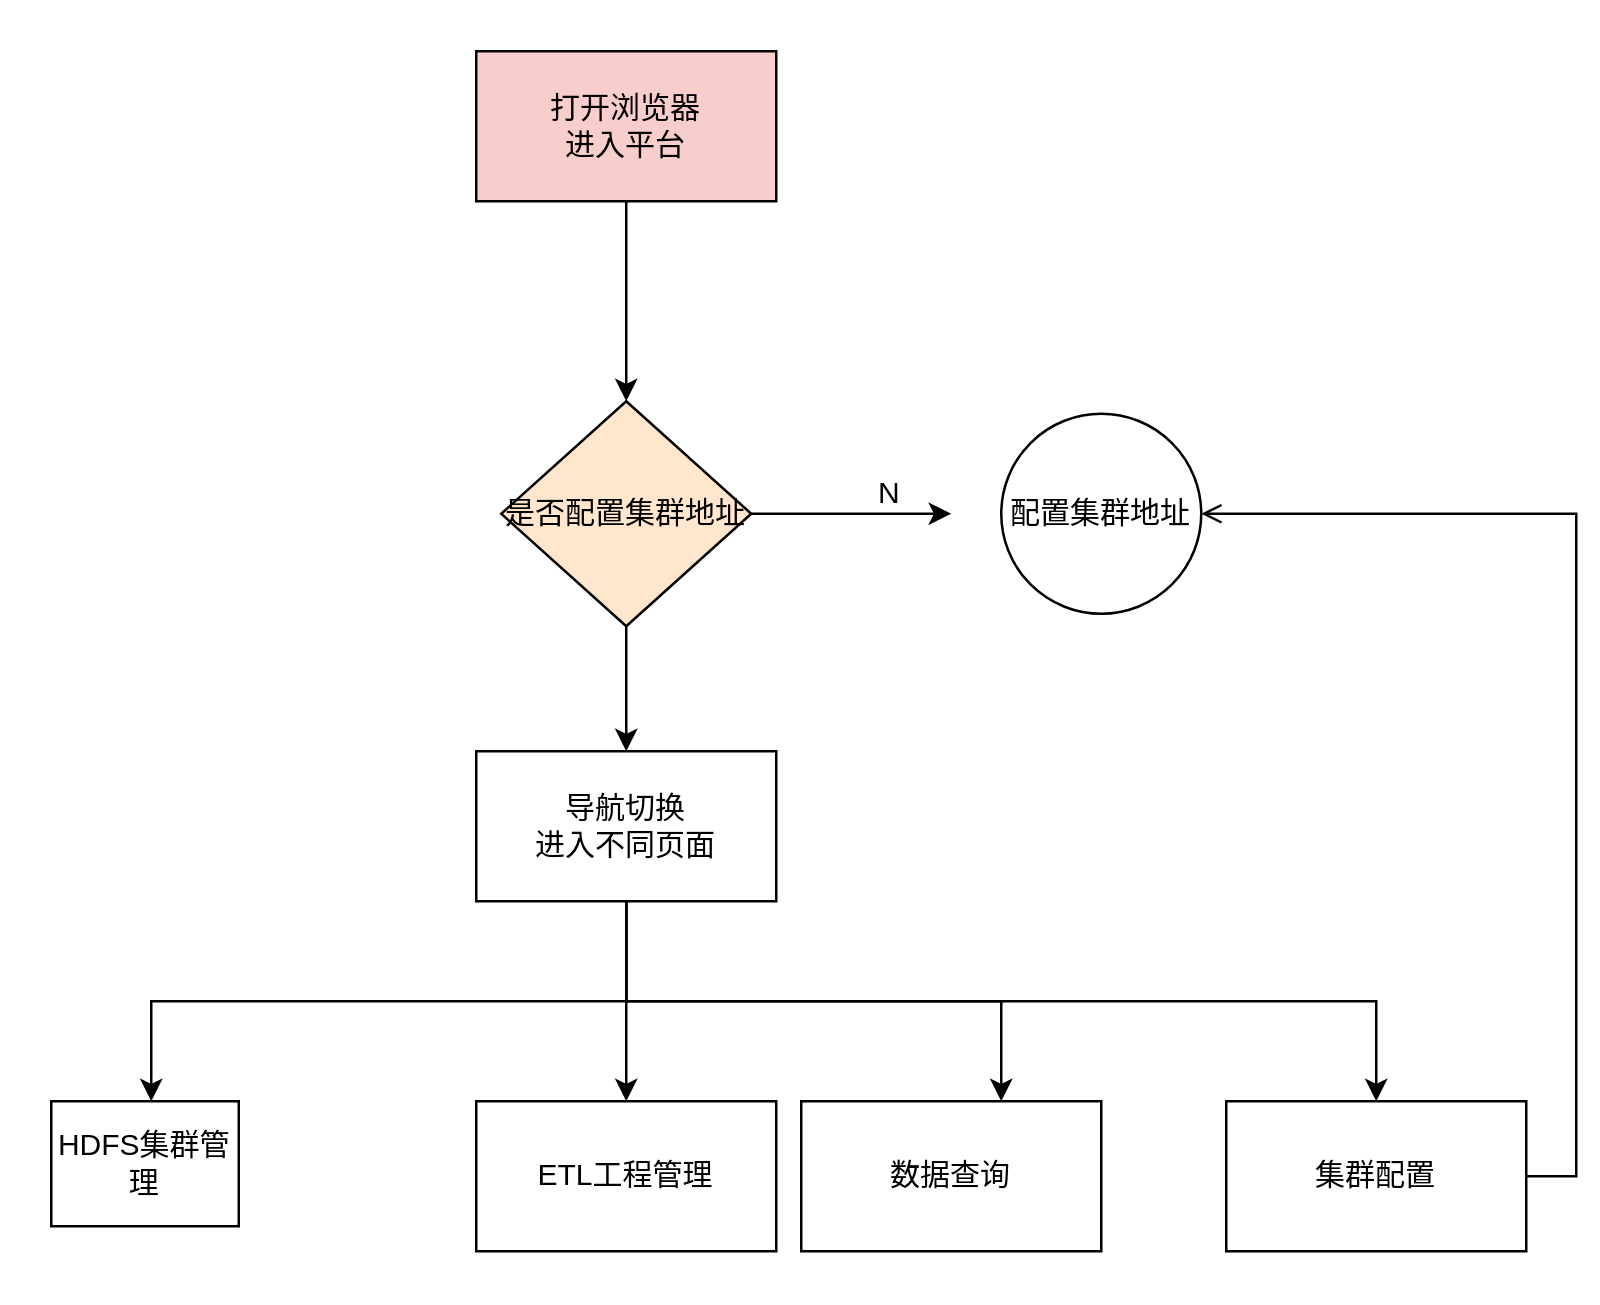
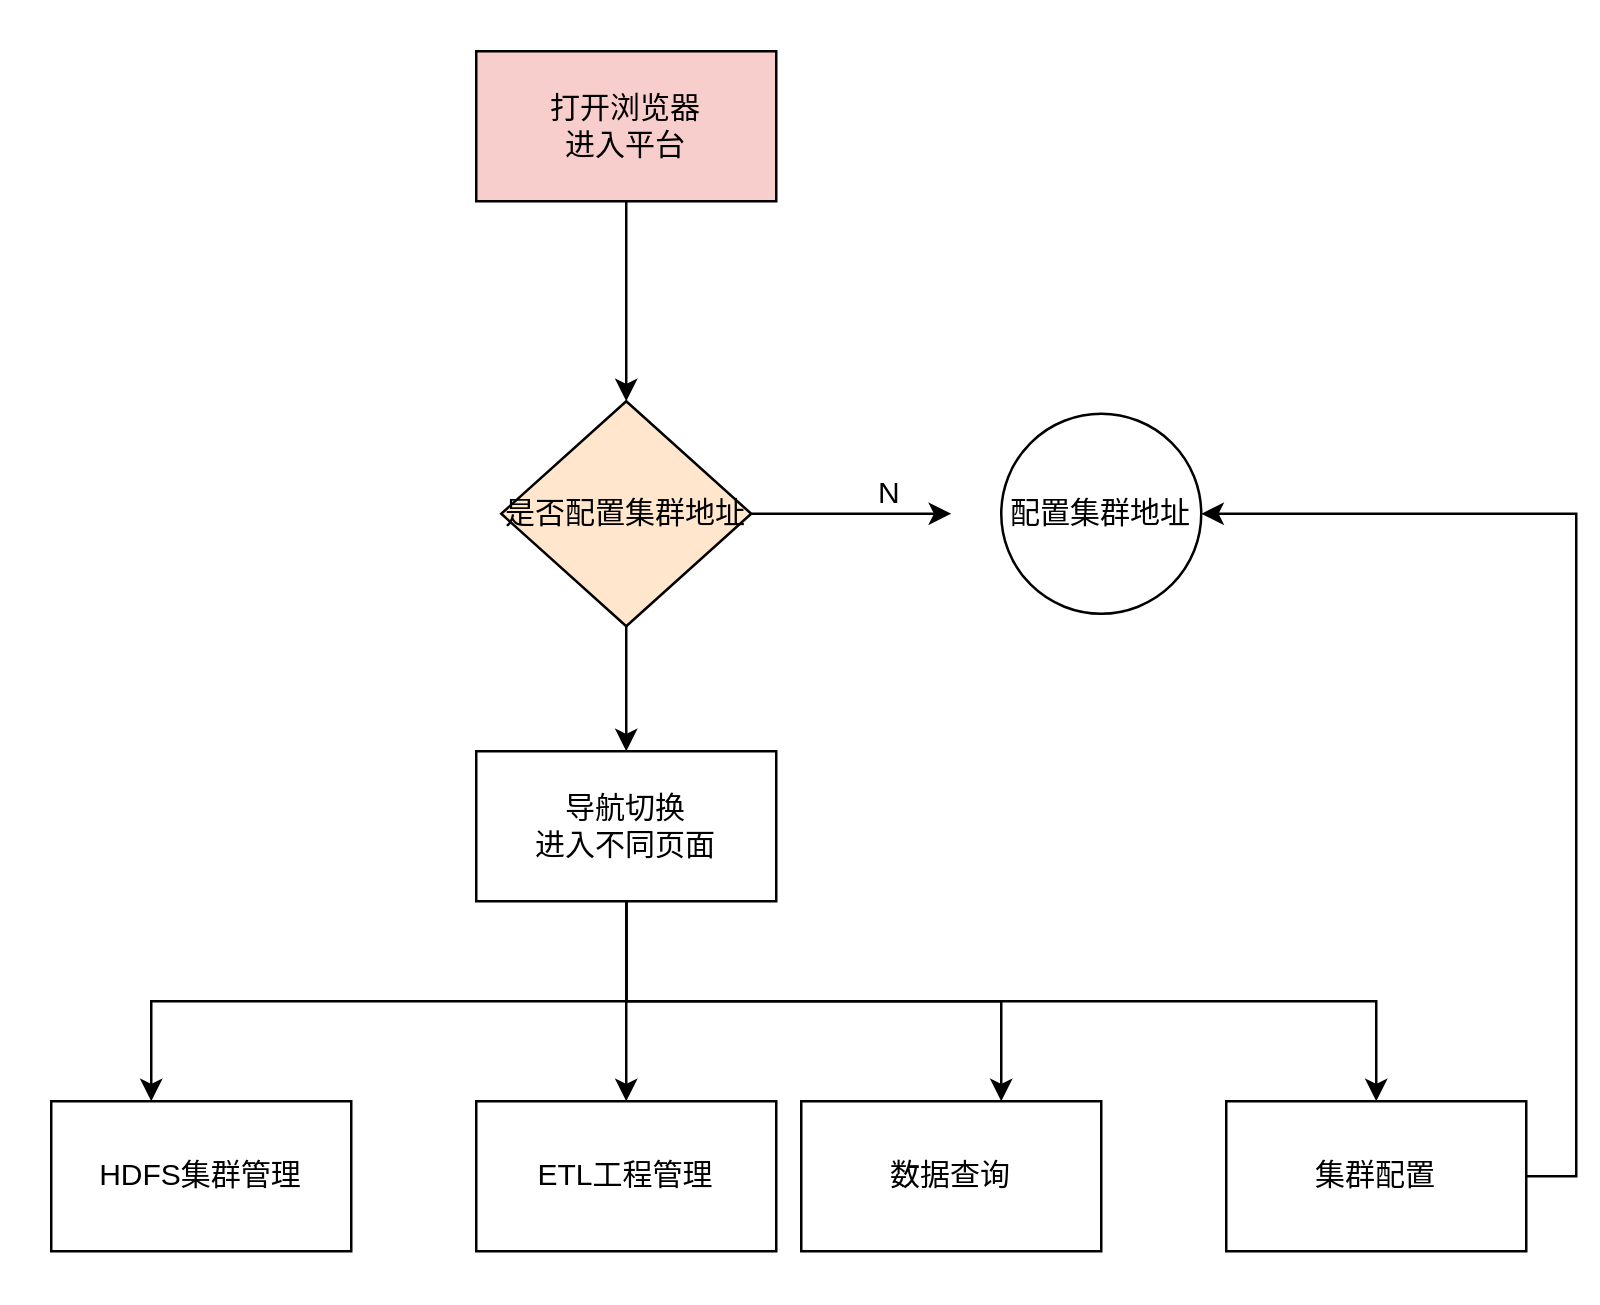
  <mxCell id="0" />
  <mxCell id="1" parent="0" />
  <mxCell id="2" value="" style="edgeStyle=orthogonalEdgeStyle;rounded=0;orthogonalLoop=1;jettySize=auto;html=1;" parent="1" source="3" edge="1"><mxGeometry relative="1" as="geometry"><mxPoint x="250" y="160" as="targetPoint" /></mxGeometry></mxCell>
  <mxCell id="3" value="打开浏览器&lt;br&gt;进入平台" style="rounded=0;whiteSpace=wrap;html=1;fillColor=#f8cecc;" parent="1" vertex="1"><mxGeometry x="190" y="20" width="120" height="60" as="geometry" /></mxCell>
  <mxCell id="4" value="" style="edgeStyle=orthogonalEdgeStyle;rounded=0;orthogonalLoop=1;jettySize=auto;html=1;" parent="1" edge="1"><mxGeometry relative="1" as="geometry"><mxPoint x="250" y="220" as="sourcePoint" /><mxPoint x="250" y="300" as="targetPoint" /></mxGeometry></mxCell>
  <mxCell id="5" value="" style="edgeStyle=orthogonalEdgeStyle;rounded=0;orthogonalLoop=1;jettySize=auto;html=1;" parent="1" source="6" edge="1"><mxGeometry relative="1" as="geometry"><mxPoint x="380" y="205" as="targetPoint" /></mxGeometry></mxCell>
  <mxCell id="6" value="是否配置集群地址" style="rhombus;whiteSpace=wrap;html=1;fillColor=#ffe6cc;" parent="1" vertex="1"><mxGeometry x="200" y="160" width="100" height="90" as="geometry" /></mxCell>
  <mxCell id="7" value="N" style="text;html=1;align=center;verticalAlign=middle;resizable=0;points=[];;autosize=1;" parent="1" vertex="1"><mxGeometry x="345" y="187" width="20" height="20" as="geometry" /></mxCell>
  <mxCell id="8" value="" style="edgeStyle=orthogonalEdgeStyle;rounded=0;orthogonalLoop=1;jettySize=auto;html=1;" parent="1" source="12" target="13" edge="1"><mxGeometry relative="1" as="geometry"><Array as="points"><mxPoint x="250" y="400" /><mxPoint x="60" y="400" /></Array></mxGeometry></mxCell>
  <mxCell id="9" style="edgeStyle=orthogonalEdgeStyle;rounded=0;orthogonalLoop=1;jettySize=auto;html=1;entryX=0.5;entryY=0;entryDx=0;entryDy=0;" parent="1" source="12" target="14" edge="1"><mxGeometry relative="1" as="geometry" /></mxCell>
  <mxCell id="10" style="edgeStyle=orthogonalEdgeStyle;rounded=0;orthogonalLoop=1;jettySize=auto;html=1;" parent="1" target="15" edge="1"><mxGeometry relative="1" as="geometry"><mxPoint x="250" y="360" as="sourcePoint" /><Array as="points"><mxPoint x="250" y="400" /><mxPoint x="400" y="400" /></Array></mxGeometry></mxCell>
  <mxCell id="11" style="edgeStyle=orthogonalEdgeStyle;rounded=0;orthogonalLoop=1;jettySize=auto;html=1;entryX=0.5;entryY=0;entryDx=0;entryDy=0;" parent="1" source="12" target="17" edge="1"><mxGeometry relative="1" as="geometry"><Array as="points"><mxPoint x="250" y="400" /><mxPoint x="550" y="400" /></Array></mxGeometry></mxCell>
  <mxCell id="12" value="导航切换&lt;br&gt;进入不同页面" style="rounded=0;whiteSpace=wrap;html=1;" parent="1" vertex="1"><mxGeometry x="190" y="300" width="120" height="60" as="geometry" /></mxCell>
- <mxCell id="13" value="HDFS集群管理" style="rounded=0;whiteSpace=wrap;html=1;" parent="1" vertex="1"><mxGeometry x="20" y="440" width="75" height="50" as="geometry" /></mxCell>
+ <mxCell id="13" value="HDFS集群管理" style="rounded=0;whiteSpace=wrap;html=1;" parent="1" vertex="1"><mxGeometry x="20" y="440" width="120" height="60" as="geometry" /></mxCell>
  <mxCell id="14" value="ETL工程管理" style="rounded=0;whiteSpace=wrap;html=1;" parent="1" vertex="1"><mxGeometry x="190" y="440" width="120" height="60" as="geometry" /></mxCell>
  <mxCell id="15" value="数据查询" style="rounded=0;whiteSpace=wrap;html=1;" parent="1" vertex="1"><mxGeometry x="320" y="440" width="120" height="60" as="geometry" /></mxCell>
- <mxCell id="16" style="edgeStyle=orthogonalEdgeStyle;rounded=0;orthogonalLoop=1;jettySize=auto;html=1;entryX=1;entryY=0.5;entryDx=0;entryDy=0;exitX=1;exitY=0.5;exitDx=0;exitDy=0;endArrow=open;" parent="1" source="17" target="18" edge="1"><mxGeometry relative="1" as="geometry" /></mxCell>
+ <mxCell id="16" style="edgeStyle=orthogonalEdgeStyle;rounded=0;orthogonalLoop=1;jettySize=auto;html=1;entryX=1;entryY=0.5;entryDx=0;entryDy=0;exitX=1;exitY=0.5;exitDx=0;exitDy=0;" parent="1" source="17" target="18" edge="1"><mxGeometry relative="1" as="geometry" /></mxCell>
  <mxCell id="17" value="集群配置" style="rounded=0;whiteSpace=wrap;html=1;" parent="1" vertex="1"><mxGeometry x="490" y="440" width="120" height="60" as="geometry" /></mxCell>
  <mxCell id="18" value="配置集群地址" style="ellipse;whiteSpace=wrap;html=1;aspect=fixed;" parent="1" vertex="1"><mxGeometry x="400" y="165" width="80" height="80" as="geometry" /></mxCell>
